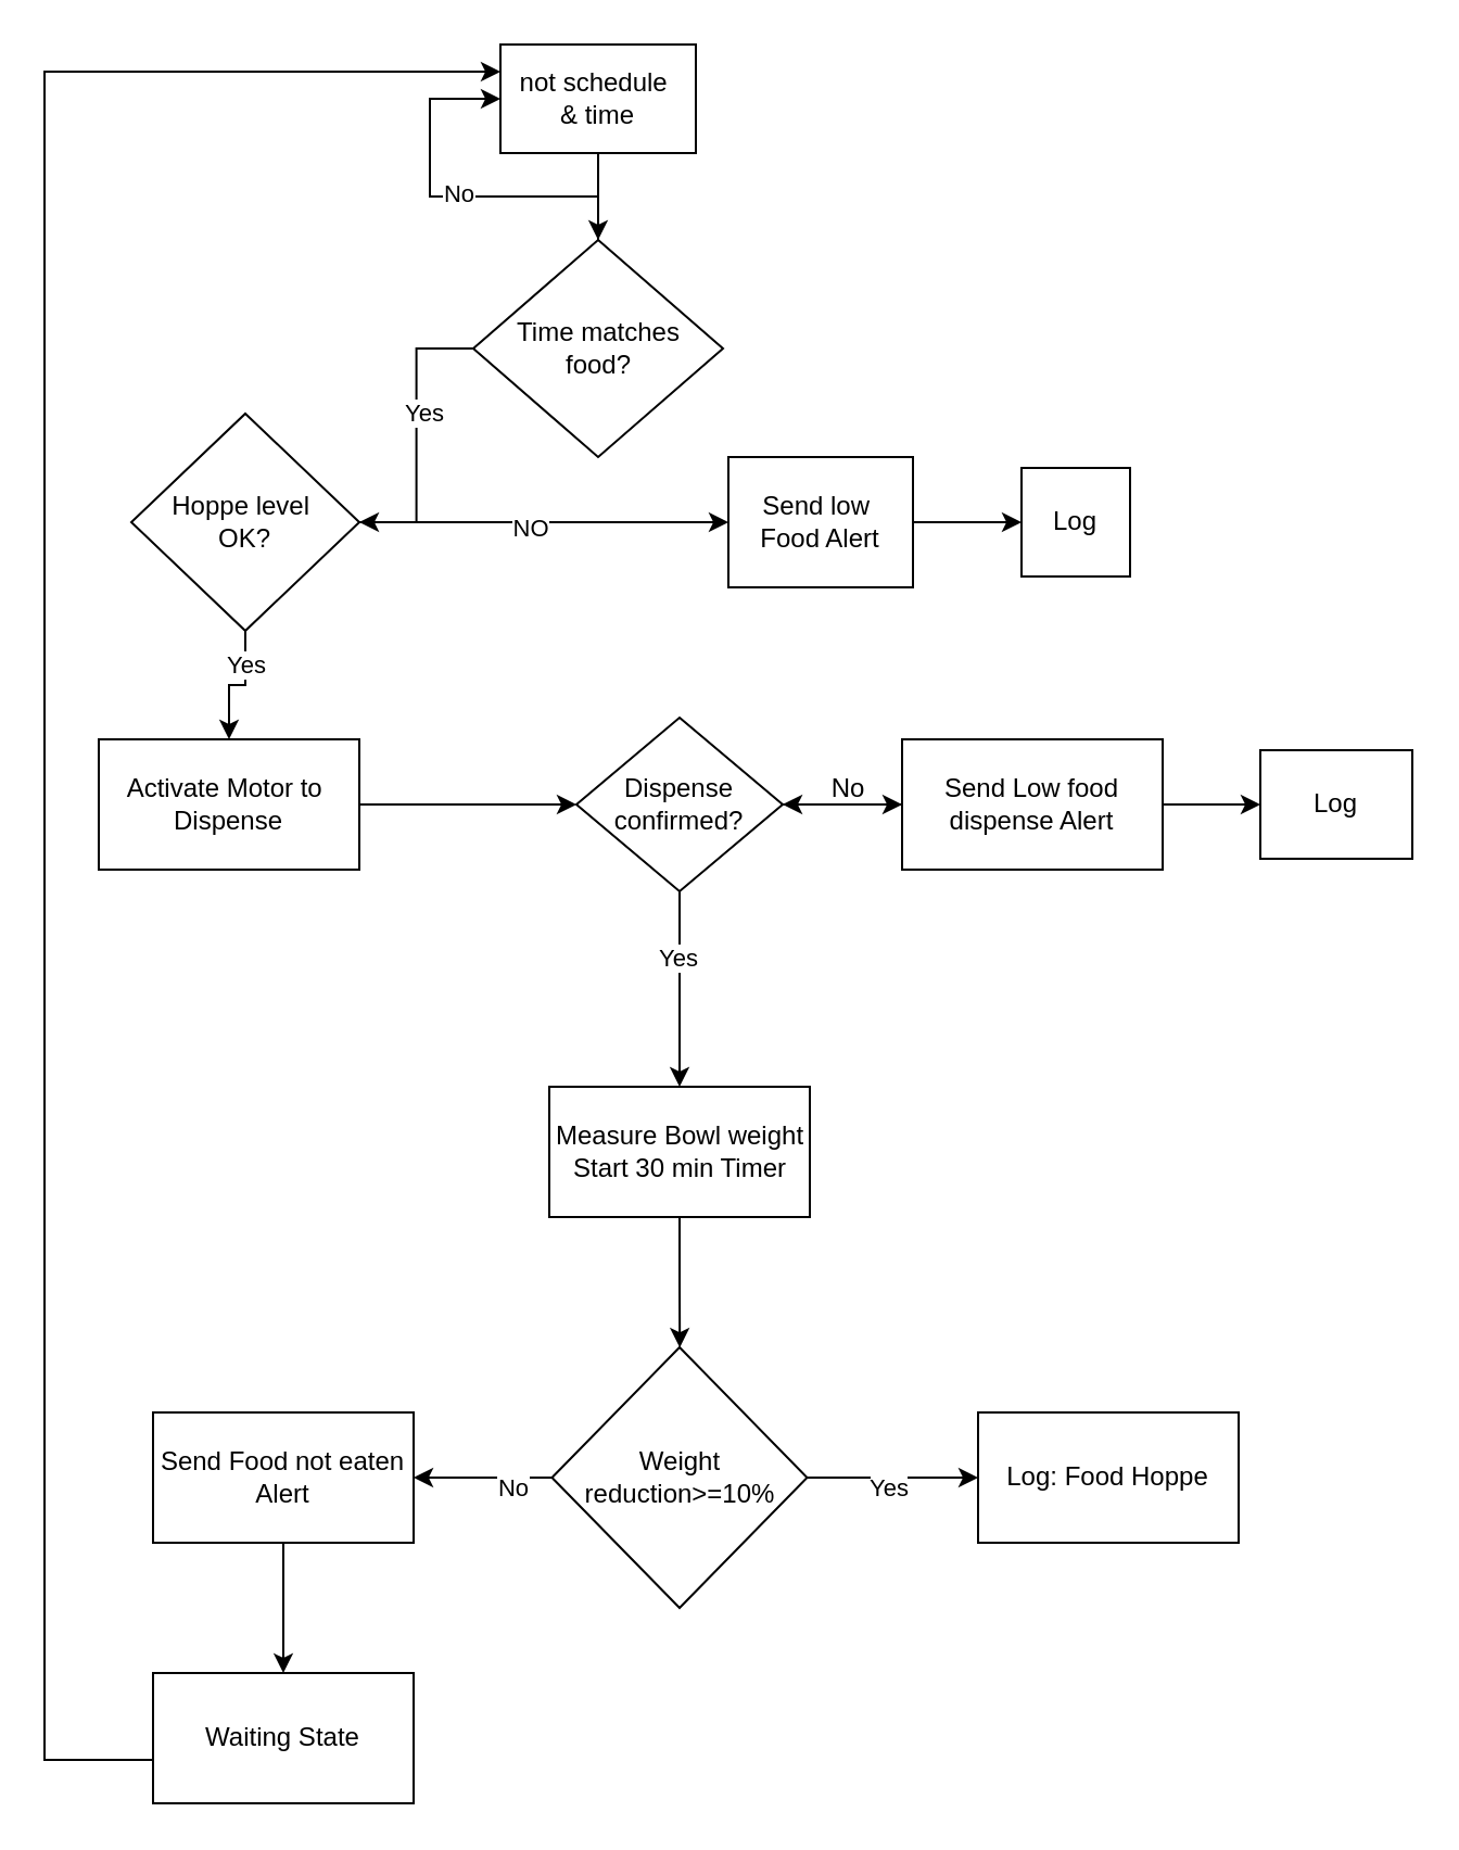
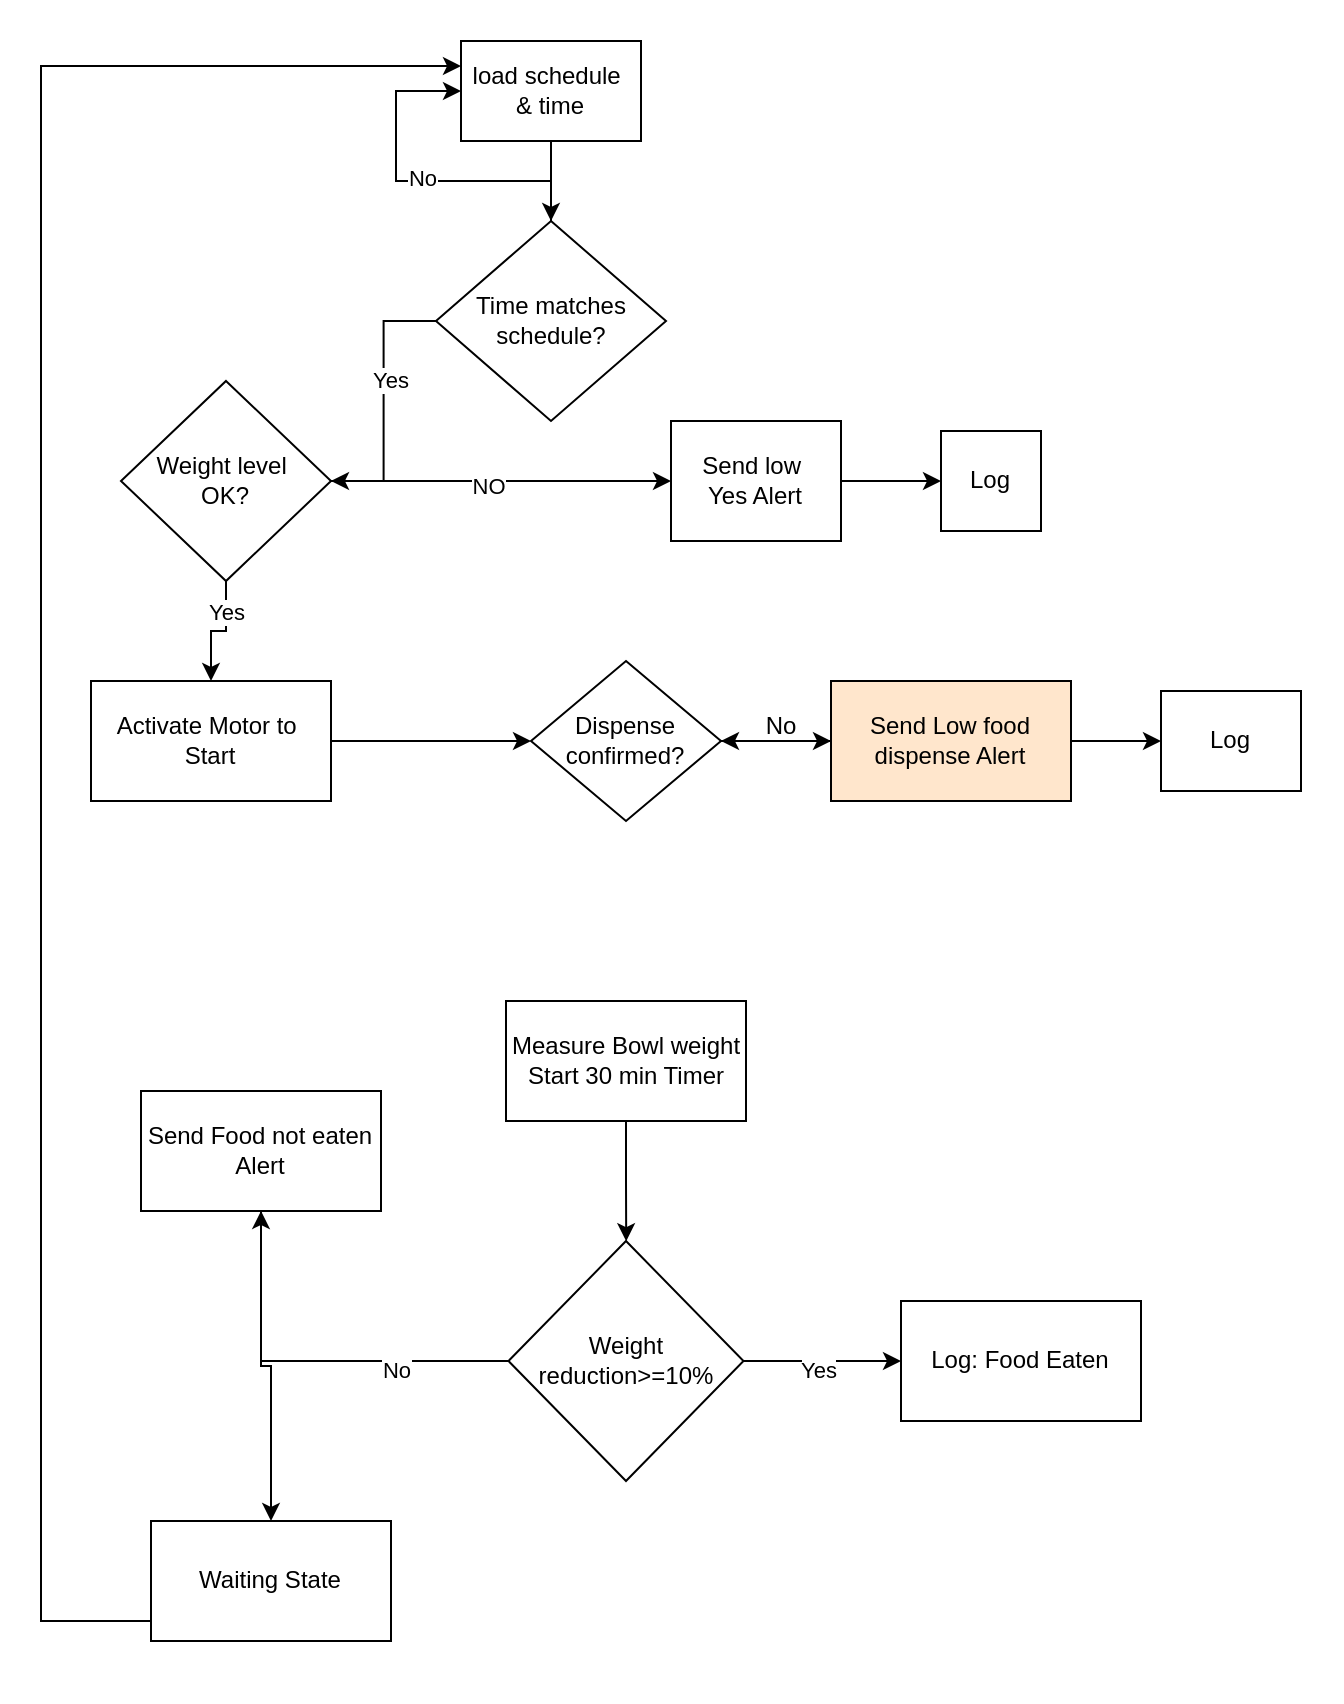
  <mxCell id="0" />
  <mxCell id="1" parent="0" />
  <mxCell id="2" value="" style="edgeStyle=orthogonalEdgeStyle;rounded=0;orthogonalLoop=1;jettySize=auto;html=1;" edge="1" parent="1" source="3" target="8"><mxGeometry relative="1" as="geometry" /></mxCell>
- <mxCell id="3" value="not schedule&amp;nbsp;&lt;div&gt;&amp;amp; time&lt;/div&gt;" style="rounded=0;whiteSpace=wrap;html=1;" vertex="1" parent="1"><mxGeometry x="230" y="20" width="90" height="50" as="geometry" /></mxCell>
+ <mxCell id="3" value="load schedule&amp;nbsp;&lt;div&gt;&amp;amp; time&lt;/div&gt;" style="rounded=0;whiteSpace=wrap;html=1;" vertex="1" parent="1"><mxGeometry x="230" y="20" width="90" height="50" as="geometry" /></mxCell>
  <mxCell id="4" value="" style="edgeStyle=orthogonalEdgeStyle;rounded=0;orthogonalLoop=1;jettySize=auto;html=1;" edge="1" parent="1" source="8" target="13"><mxGeometry relative="1" as="geometry" /></mxCell>
  <mxCell id="5" value="Yes" style="edgeLabel;html=1;align=center;verticalAlign=middle;resizable=0;points=[];" vertex="1" connectable="0" parent="4"><mxGeometry x="-0.15" y="3" relative="1" as="geometry"><mxPoint as="offset" /></mxGeometry></mxCell>
  <mxCell id="6" value="" style="edgeStyle=orthogonalEdgeStyle;rounded=0;orthogonalLoop=1;jettySize=auto;html=1;entryX=0;entryY=0.5;entryDx=0;entryDy=0;" edge="1" parent="1" source="8" target="3"><mxGeometry relative="1" as="geometry"><mxPoint x="120" y="160" as="targetPoint" /></mxGeometry></mxCell>
  <mxCell id="7" value="No" style="edgeLabel;html=1;align=center;verticalAlign=middle;resizable=0;points=[];" vertex="1" connectable="0" parent="6"><mxGeometry x="-0.033" y="-2" relative="1" as="geometry"><mxPoint as="offset" /></mxGeometry></mxCell>
- <mxCell id="8" value="Time matches&lt;div&gt;food?&lt;/div&gt;" style="rhombus;whiteSpace=wrap;html=1;rounded=0;" vertex="1" parent="1"><mxGeometry x="217.5" y="110" width="115" height="100" as="geometry" /></mxCell>
+ <mxCell id="8" value="Time matches&lt;div&gt;schedule?&lt;/div&gt;" style="rhombus;whiteSpace=wrap;html=1;rounded=0;" vertex="1" parent="1"><mxGeometry x="217.5" y="110" width="115" height="100" as="geometry" /></mxCell>
  <mxCell id="9" value="" style="edgeStyle=orthogonalEdgeStyle;rounded=0;orthogonalLoop=1;jettySize=auto;html=1;" edge="1" parent="1" source="13" target="17"><mxGeometry relative="1" as="geometry" /></mxCell>
  <mxCell id="10" value="NO" style="edgeLabel;html=1;align=center;verticalAlign=middle;resizable=0;points=[];" vertex="1" connectable="0" parent="9"><mxGeometry x="-0.081" y="-2" relative="1" as="geometry"><mxPoint as="offset" /></mxGeometry></mxCell>
  <mxCell id="11" value="" style="edgeStyle=orthogonalEdgeStyle;rounded=0;orthogonalLoop=1;jettySize=auto;html=1;" edge="1" parent="1" source="13" target="15"><mxGeometry relative="1" as="geometry" /></mxCell>
  <mxCell id="12" value="Yes" style="edgeLabel;html=1;align=center;verticalAlign=middle;resizable=0;points=[];" vertex="1" connectable="0" parent="11"><mxGeometry x="-0.478" relative="1" as="geometry"><mxPoint as="offset" /></mxGeometry></mxCell>
- <mxCell id="13" value="Hoppe level&amp;nbsp;&lt;div&gt;OK?&lt;/div&gt;" style="rhombus;whiteSpace=wrap;html=1;rounded=0;" vertex="1" parent="1"><mxGeometry x="60" y="190" width="105" height="100" as="geometry" /></mxCell>
+ <mxCell id="13" value="Weight level&amp;nbsp;&lt;div&gt;OK?&lt;/div&gt;" style="rhombus;whiteSpace=wrap;html=1;rounded=0;" vertex="1" parent="1"><mxGeometry x="60" y="190" width="105" height="100" as="geometry" /></mxCell>
  <mxCell id="14" value="" style="edgeStyle=orthogonalEdgeStyle;rounded=0;orthogonalLoop=1;jettySize=auto;html=1;" edge="1" parent="1" source="15" target="22"><mxGeometry relative="1" as="geometry" /></mxCell>
- <mxCell id="15" value="Activate Motor to&amp;nbsp;&lt;div&gt;Dispense&lt;/div&gt;" style="whiteSpace=wrap;html=1;rounded=0;" vertex="1" parent="1"><mxGeometry x="45" y="340" width="120" height="60" as="geometry" /></mxCell>
+ <mxCell id="15" value="Activate Motor to&amp;nbsp;&lt;div&gt;Start&lt;/div&gt;" style="whiteSpace=wrap;html=1;rounded=0;" vertex="1" parent="1"><mxGeometry x="45" y="340" width="120" height="60" as="geometry" /></mxCell>
  <mxCell id="16" value="" style="edgeStyle=orthogonalEdgeStyle;rounded=0;orthogonalLoop=1;jettySize=auto;html=1;" edge="1" parent="1" source="17" target="18"><mxGeometry relative="1" as="geometry" /></mxCell>
- <mxCell id="17" value="Send low&amp;nbsp;&lt;div&gt;Food Alert&lt;/div&gt;" style="whiteSpace=wrap;html=1;rounded=0;" vertex="1" parent="1"><mxGeometry x="335" y="210" width="85" height="60" as="geometry" /></mxCell>
+ <mxCell id="17" value="Send low&amp;nbsp;&lt;div&gt;Yes Alert&lt;/div&gt;" style="whiteSpace=wrap;html=1;rounded=0;" vertex="1" parent="1"><mxGeometry x="335" y="210" width="85" height="60" as="geometry" /></mxCell>
  <mxCell id="18" value="Log" style="whiteSpace=wrap;html=1;rounded=0;" vertex="1" parent="1"><mxGeometry x="470" y="215" width="50" height="50" as="geometry" /></mxCell>
  <mxCell id="19" value="" style="edgeStyle=orthogonalEdgeStyle;rounded=0;orthogonalLoop=1;jettySize=auto;html=1;" edge="1" parent="1" source="22" target="25"><mxGeometry relative="1" as="geometry" /></mxCell>
- <mxCell id="20" value="" style="edgeStyle=orthogonalEdgeStyle;rounded=0;orthogonalLoop=1;jettySize=auto;html=1;" edge="1" parent="1" source="22" target="29"><mxGeometry relative="1" as="geometry" /></mxCell>
- <mxCell id="21" value="Yes" style="edgeLabel;html=1;align=center;verticalAlign=middle;resizable=0;points=[];" vertex="1" connectable="0" parent="20"><mxGeometry x="-0.333" y="-1" relative="1" as="geometry"><mxPoint as="offset" /></mxGeometry></mxCell>
  <mxCell id="22" value="Dispense&lt;div&gt;confirmed?&lt;/div&gt;" style="rhombus;whiteSpace=wrap;html=1;rounded=0;" vertex="1" parent="1"><mxGeometry x="265" y="330" width="95" height="80" as="geometry" /></mxCell>
  <mxCell id="23" value="" style="edgeStyle=orthogonalEdgeStyle;rounded=0;orthogonalLoop=1;jettySize=auto;html=1;" edge="1" parent="1" source="25" target="26"><mxGeometry relative="1" as="geometry" /></mxCell>
  <mxCell id="24" value="" style="edgeStyle=orthogonalEdgeStyle;rounded=0;orthogonalLoop=1;jettySize=auto;html=1;" edge="1" parent="1" source="25" target="22"><mxGeometry relative="1" as="geometry" /></mxCell>
- <mxCell id="25" value="Send Low food dispense Alert" style="whiteSpace=wrap;html=1;rounded=0;" vertex="1" parent="1"><mxGeometry x="415" y="340" width="120" height="60" as="geometry" /></mxCell>
+ <mxCell id="25" value="Send Low food dispense Alert" style="whiteSpace=wrap;html=1;rounded=0;fillColor=#ffe6cc;" vertex="1" parent="1"><mxGeometry x="415" y="340" width="120" height="60" as="geometry" /></mxCell>
  <mxCell id="26" value="Log" style="whiteSpace=wrap;html=1;rounded=0;" vertex="1" parent="1"><mxGeometry x="580" y="345" width="70" height="50" as="geometry" /></mxCell>
  <mxCell id="27" value="No" style="text;html=1;align=center;verticalAlign=middle;resizable=0;points=[];autosize=1;strokeColor=none;fillColor=none;" vertex="1" parent="1"><mxGeometry x="370" y="348" width="40" height="30" as="geometry" /></mxCell>
  <mxCell id="28" value="" style="edgeStyle=orthogonalEdgeStyle;rounded=0;orthogonalLoop=1;jettySize=auto;html=1;" edge="1" parent="1" source="29" target="34"><mxGeometry relative="1" as="geometry" /></mxCell>
  <mxCell id="29" value="Measure Bowl weight&lt;div&gt;Start 30 min Timer&lt;/div&gt;" style="whiteSpace=wrap;html=1;rounded=0;" vertex="1" parent="1"><mxGeometry x="252.5" y="500" width="120" height="60" as="geometry" /></mxCell>
  <mxCell id="30" value="" style="edgeStyle=orthogonalEdgeStyle;rounded=0;orthogonalLoop=1;jettySize=auto;html=1;" edge="1" parent="1" source="34" target="35"><mxGeometry relative="1" as="geometry" /></mxCell>
  <mxCell id="31" value="Yes" style="edgeLabel;html=1;align=center;verticalAlign=middle;resizable=0;points=[];" vertex="1" connectable="0" parent="30"><mxGeometry x="-0.051" y="-4" relative="1" as="geometry"><mxPoint as="offset" /></mxGeometry></mxCell>
  <mxCell id="32" value="" style="edgeStyle=orthogonalEdgeStyle;rounded=0;orthogonalLoop=1;jettySize=auto;html=1;" edge="1" parent="1" source="34" target="37"><mxGeometry relative="1" as="geometry" /></mxCell>
  <mxCell id="33" value="No" style="edgeLabel;html=1;align=center;verticalAlign=middle;resizable=0;points=[];" vertex="1" connectable="0" parent="32"><mxGeometry x="-0.435" y="4" relative="1" as="geometry"><mxPoint as="offset" /></mxGeometry></mxCell>
  <mxCell id="34" value="Weight reduction&amp;gt;=10%" style="rhombus;whiteSpace=wrap;html=1;rounded=0;" vertex="1" parent="1"><mxGeometry x="253.75" y="620" width="117.5" height="120" as="geometry" /></mxCell>
- <mxCell id="35" value="Log: Food Hoppe" style="whiteSpace=wrap;html=1;rounded=0;" vertex="1" parent="1"><mxGeometry x="450" y="650" width="120" height="60" as="geometry" /></mxCell>
+ <mxCell id="35" value="Log: Food Eaten" style="whiteSpace=wrap;html=1;rounded=0;" vertex="1" parent="1"><mxGeometry x="450" y="650" width="120" height="60" as="geometry" /></mxCell>
  <mxCell id="36" value="" style="edgeStyle=orthogonalEdgeStyle;rounded=0;orthogonalLoop=1;jettySize=auto;html=1;" edge="1" parent="1" source="37" target="39"><mxGeometry relative="1" as="geometry" /></mxCell>
- <mxCell id="37" value="Send Food not eaten Alert" style="whiteSpace=wrap;html=1;rounded=0;" vertex="1" parent="1"><mxGeometry x="70" y="650" width="120" height="60" as="geometry" /></mxCell>
+ <mxCell id="37" value="Send Food not eaten Alert" style="whiteSpace=wrap;html=1;rounded=0;" vertex="1" parent="1"><mxGeometry x="70" y="545" width="120" height="60" as="geometry" /></mxCell>
  <mxCell id="38" value="" style="edgeStyle=orthogonalEdgeStyle;rounded=0;orthogonalLoop=1;jettySize=auto;html=1;entryX=0;entryY=0.25;entryDx=0;entryDy=0;" edge="1" parent="1" source="39" target="3"><mxGeometry relative="1" as="geometry"><mxPoint x="172.5" y="940" as="targetPoint" /><Array as="points"><mxPoint x="20" y="810" /><mxPoint x="20" y="33" /></Array></mxGeometry></mxCell>
- <mxCell id="39" value="Waiting State" style="whiteSpace=wrap;html=1;rounded=0;" vertex="1" parent="1"><mxGeometry x="70" y="770" width="120" height="60" as="geometry" /></mxCell>
+ <mxCell id="39" value="Waiting State" style="whiteSpace=wrap;html=1;rounded=0;" vertex="1" parent="1"><mxGeometry x="75" y="760" width="120" height="60" as="geometry" /></mxCell>
